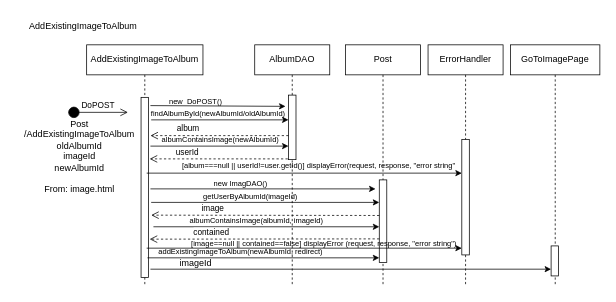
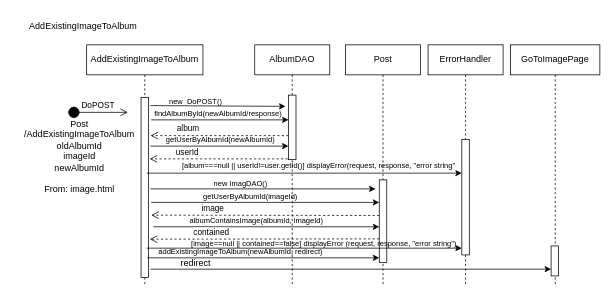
  <mxCell id="0" />
  <mxCell id="1" parent="0" />
  <mxCell id="2" value="&lt;span style=&quot;text-wrap: nowrap;&quot;&gt;AddExistingImageToAlbum&lt;/span&gt;" style="shape=umlLifeline;perimeter=lifelinePerimeter;whiteSpace=wrap;html=1;container=0;dropTarget=0;collapsible=0;recursiveResize=0;outlineConnect=0;portConstraint=eastwest;newEdgeStyle={&quot;edgeStyle&quot;:&quot;elbowEdgeStyle&quot;,&quot;elbow&quot;:&quot;vertical&quot;,&quot;curved&quot;:0,&quot;rounded&quot;:0};" parent="1" vertex="1"><mxGeometry x="115" y="59" width="155" height="321" as="geometry" /></mxCell>
  <mxCell id="3" value="" style="html=1;points=[];perimeter=orthogonalPerimeter;outlineConnect=0;targetShapes=umlLifeline;portConstraint=eastwest;newEdgeStyle={&quot;edgeStyle&quot;:&quot;elbowEdgeStyle&quot;,&quot;elbow&quot;:&quot;vertical&quot;,&quot;curved&quot;:0,&quot;rounded&quot;:0};" parent="2" vertex="1"><mxGeometry x="72.5" y="70" width="10" height="240" as="geometry" /></mxCell>
  <mxCell id="4" value="Post" style="shape=umlLifeline;perimeter=lifelinePerimeter;whiteSpace=wrap;html=1;container=0;dropTarget=0;collapsible=0;recursiveResize=0;outlineConnect=0;portConstraint=eastwest;newEdgeStyle={&quot;edgeStyle&quot;:&quot;elbowEdgeStyle&quot;,&quot;elbow&quot;:&quot;vertical&quot;,&quot;curved&quot;:0,&quot;rounded&quot;:0};" parent="1" vertex="1"><mxGeometry x="460" y="59" width="100" height="321" as="geometry" /></mxCell>
  <mxCell id="5" value="" style="html=1;points=[];perimeter=orthogonalPerimeter;outlineConnect=0;targetShapes=umlLifeline;portConstraint=eastwest;newEdgeStyle={&quot;edgeStyle&quot;:&quot;elbowEdgeStyle&quot;,&quot;elbow&quot;:&quot;vertical&quot;,&quot;curved&quot;:0,&quot;rounded&quot;:0};" parent="4" vertex="1"><mxGeometry x="45" y="180" width="10" height="110" as="geometry" /></mxCell>
  <mxCell id="6" value="DoPOST" style="html=1;verticalAlign=bottom;startArrow=circle;startFill=1;endArrow=open;startSize=6;endSize=8;curved=0;rounded=0;" parent="1" edge="1"><mxGeometry width="80" relative="1" as="geometry"><mxPoint x="90" y="149" as="sourcePoint" /><mxPoint x="170" y="149" as="targetPoint" /></mxGeometry></mxCell>
  <mxCell id="7" value="" style="endArrow=classic;html=1;rounded=0;exitX=1.02;exitY=0.085;exitDx=0;exitDy=0;exitPerimeter=0;" parent="1" edge="1"><mxGeometry width="50" height="50" relative="1" as="geometry"><mxPoint x="200" y="251" as="sourcePoint" /><mxPoint x="500" y="251" as="targetPoint" /></mxGeometry></mxCell>
  <mxCell id="8" value="GoToImagePage" style="shape=umlLifeline;perimeter=lifelinePerimeter;whiteSpace=wrap;html=1;container=0;dropTarget=0;collapsible=0;recursiveResize=0;outlineConnect=0;portConstraint=eastwest;newEdgeStyle={&quot;edgeStyle&quot;:&quot;elbowEdgeStyle&quot;,&quot;elbow&quot;:&quot;vertical&quot;,&quot;curved&quot;:0,&quot;rounded&quot;:0};" parent="1" vertex="1"><mxGeometry x="680" y="59" width="119" height="321" as="geometry" /></mxCell>
  <mxCell id="9" value="" style="html=1;points=[];perimeter=orthogonalPerimeter;outlineConnect=0;targetShapes=umlLifeline;portConstraint=eastwest;newEdgeStyle={&quot;edgeStyle&quot;:&quot;elbowEdgeStyle&quot;,&quot;elbow&quot;:&quot;vertical&quot;,&quot;curved&quot;:0,&quot;rounded&quot;:0};" parent="8" vertex="1"><mxGeometry x="54" y="268" width="10" height="40" as="geometry" /></mxCell>
  <mxCell id="10" value="AddExistingImageToAlbum" style="text;html=1;align=center;verticalAlign=middle;resizable=0;points=[];autosize=1;strokeColor=none;fillColor=none;" parent="1" vertex="1"><mxGeometry x="25" y="20" width="170" height="30" as="geometry" /></mxCell>
  <mxCell id="11" value="Post&lt;div&gt;/AddExistingImageToAlbum&lt;/div&gt;&lt;div&gt;oldAlbumId&lt;/div&gt;&lt;div&gt;imageId&lt;/div&gt;&lt;div&gt;newAlbumId&lt;/div&gt;&lt;div&gt;&lt;br&gt;&lt;/div&gt;&lt;div&gt;From: image.html&lt;/div&gt;&lt;div&gt;&lt;br&gt;&lt;/div&gt;" style="text;html=1;align=center;verticalAlign=middle;resizable=0;points=[];autosize=1;strokeColor=none;fillColor=none;" parent="1" vertex="1"><mxGeometry x="20" y="150" width="170" height="130" as="geometry" /></mxCell>
  <mxCell id="12" value="&lt;font style=&quot;font-size: 10px;&quot;&gt;new ImagDAO()&lt;/font&gt;" style="text;html=1;align=center;verticalAlign=middle;resizable=0;points=[];autosize=1;strokeColor=none;fillColor=none;" parent="1" vertex="1"><mxGeometry x="270" y="229" width="100" height="30" as="geometry" /></mxCell>
  <mxCell id="13" value="" style="endArrow=classic;html=1;rounded=0;exitX=0.025;exitY=1.03;exitDx=0;exitDy=0;exitPerimeter=0;" parent="1" edge="1"><mxGeometry width="50" height="50" relative="1" as="geometry"><mxPoint x="196" y="342.9" as="sourcePoint" /><mxPoint x="505" y="342.9" as="targetPoint" /></mxGeometry></mxCell>
  <mxCell id="14" value="&lt;span style=&quot;font-size: 10px;&quot;&gt;addExistingImageToAlbum(newAlbumId, redirect)&lt;/span&gt;" style="text;html=1;align=center;verticalAlign=middle;resizable=0;points=[];autosize=1;strokeColor=none;fillColor=none;" parent="1" vertex="1"><mxGeometry x="200" y="319" width="240" height="30" as="geometry" /></mxCell>
  <mxCell id="15" value="" style="endArrow=classic;html=1;rounded=0;" parent="1" edge="1"><mxGeometry width="50" height="50" relative="1" as="geometry"><mxPoint x="200" y="358" as="sourcePoint" /><mxPoint x="734" y="358" as="targetPoint" /></mxGeometry></mxCell>
- <mxCell id="16" value="imageId" style="text;html=1;align=center;verticalAlign=middle;resizable=0;points=[];autosize=1;strokeColor=none;fillColor=none;" parent="1" vertex="1"><mxGeometry x="230" y="335" width="60" height="30" as="geometry" /></mxCell>
+ <mxCell id="16" value="redirect" style="text;html=1;align=center;verticalAlign=middle;resizable=0;points=[];autosize=1;strokeColor=none;fillColor=none;" parent="1" vertex="1"><mxGeometry x="230" y="335" width="60" height="30" as="geometry" /></mxCell>
  <mxCell id="17" value="AlbumDAO" style="shape=umlLifeline;perimeter=lifelinePerimeter;whiteSpace=wrap;html=1;container=0;dropTarget=0;collapsible=0;recursiveResize=0;outlineConnect=0;portConstraint=eastwest;newEdgeStyle={&quot;edgeStyle&quot;:&quot;elbowEdgeStyle&quot;,&quot;elbow&quot;:&quot;vertical&quot;,&quot;curved&quot;:0,&quot;rounded&quot;:0};" parent="1" vertex="1"><mxGeometry x="339" y="59" width="100" height="321" as="geometry" /></mxCell>
  <mxCell id="18" value="" style="html=1;points=[];perimeter=orthogonalPerimeter;outlineConnect=0;targetShapes=umlLifeline;portConstraint=eastwest;newEdgeStyle={&quot;edgeStyle&quot;:&quot;elbowEdgeStyle&quot;,&quot;elbow&quot;:&quot;vertical&quot;,&quot;curved&quot;:0,&quot;rounded&quot;:0};" parent="17" vertex="1"><mxGeometry x="45" y="67" width="10" height="86" as="geometry" /></mxCell>
  <mxCell id="19" value="ErrorHandler" style="shape=umlLifeline;perimeter=lifelinePerimeter;whiteSpace=wrap;html=1;container=0;dropTarget=0;collapsible=0;recursiveResize=0;outlineConnect=0;portConstraint=eastwest;newEdgeStyle={&quot;edgeStyle&quot;:&quot;elbowEdgeStyle&quot;,&quot;elbow&quot;:&quot;vertical&quot;,&quot;curved&quot;:0,&quot;rounded&quot;:0};" parent="1" vertex="1"><mxGeometry x="570" y="59" width="100" height="321" as="geometry" /></mxCell>
  <mxCell id="20" value="" style="html=1;points=[];perimeter=orthogonalPerimeter;outlineConnect=0;targetShapes=umlLifeline;portConstraint=eastwest;newEdgeStyle={&quot;edgeStyle&quot;:&quot;elbowEdgeStyle&quot;,&quot;elbow&quot;:&quot;vertical&quot;,&quot;curved&quot;:0,&quot;rounded&quot;:0};" parent="19" vertex="1"><mxGeometry x="45" y="126" width="10" height="154" as="geometry" /></mxCell>
  <mxCell id="21" value="" style="endArrow=classic;html=1;rounded=0;exitX=0.025;exitY=1.03;exitDx=0;exitDy=0;exitPerimeter=0;" parent="1" edge="1"><mxGeometry width="50" height="50" relative="1" as="geometry"><mxPoint x="200" y="140" as="sourcePoint" /><mxPoint x="380" y="141" as="targetPoint" /></mxGeometry></mxCell>
  <mxCell id="22" value="" style="endArrow=classic;html=1;rounded=0;exitX=0.025;exitY=1.03;exitDx=0;exitDy=0;exitPerimeter=0;" parent="1" target="18" edge="1"><mxGeometry width="50" height="50" relative="1" as="geometry"><mxPoint x="201" y="159" as="sourcePoint" /><mxPoint x="375" y="160" as="targetPoint" /></mxGeometry></mxCell>
  <mxCell id="23" value="" style="endArrow=classic;html=1;rounded=0;exitX=0.025;exitY=1.03;exitDx=0;exitDy=0;exitPerimeter=0;" parent="1" target="18" edge="1"><mxGeometry width="50" height="50" relative="1" as="geometry"><mxPoint x="200" y="194" as="sourcePoint" /><mxPoint x="374" y="195" as="targetPoint" /></mxGeometry></mxCell>
  <mxCell id="24" value="&lt;font style=&quot;font-size: 10px;&quot;&gt;new&amp;nbsp; DoPOST()&lt;/font&gt;" style="text;html=1;align=center;verticalAlign=middle;resizable=0;points=[];autosize=1;strokeColor=none;fillColor=none;" parent="1" vertex="1"><mxGeometry x="210" y="120" width="100" height="30" as="geometry" /></mxCell>
- <mxCell id="25" value="&lt;span style=&quot;font-size: 10px;&quot;&gt;findAlbumById(newAlbumId/oldAlbumId)&lt;/span&gt;" style="text;html=1;align=center;verticalAlign=middle;resizable=0;points=[];autosize=1;strokeColor=none;fillColor=none;" parent="1" vertex="1"><mxGeometry x="190" y="136" width="200" height="30" as="geometry" /></mxCell>
+ <mxCell id="25" value="&lt;span style=&quot;font-size: 10px;&quot;&gt;findAlbumById(newAlbumId/response)&lt;/span&gt;" style="text;html=1;align=center;verticalAlign=middle;resizable=0;points=[];autosize=1;strokeColor=none;fillColor=none;" parent="1" vertex="1"><mxGeometry x="190" y="136" width="200" height="30" as="geometry" /></mxCell>
  <mxCell id="26" value="album" style="html=1;verticalAlign=bottom;endArrow=open;dashed=1;endSize=8;edgeStyle=elbowEdgeStyle;elbow=vertical;curved=0;rounded=0;" parent="1" source="18" edge="1"><mxGeometry x="0.459" relative="1" as="geometry"><mxPoint x="200" y="180" as="targetPoint" /><Array as="points"><mxPoint x="330" y="180" /></Array><mxPoint x="323" y="176" as="sourcePoint" /><mxPoint as="offset" /></mxGeometry></mxCell>
- <mxCell id="27" value="&lt;span style=&quot;font-size: 10px;&quot;&gt;albumContainsImage(newAlbumId)&lt;/span&gt;" style="text;html=1;align=center;verticalAlign=middle;resizable=0;points=[];autosize=1;strokeColor=none;fillColor=none;" parent="1" vertex="1"><mxGeometry x="208" y="170" width="170" height="30" as="geometry" /></mxCell>
+ <mxCell id="27" value="&lt;span style=&quot;font-size: 10px;&quot;&gt;getUserByAlbumId(newAlbumId)&lt;/span&gt;" style="text;html=1;align=center;verticalAlign=middle;resizable=0;points=[];autosize=1;strokeColor=none;fillColor=none;" parent="1" vertex="1"><mxGeometry x="208" y="170" width="170" height="30" as="geometry" /></mxCell>
  <mxCell id="28" value="" style="endArrow=classic;html=1;rounded=0;" parent="1" edge="1"><mxGeometry width="50" height="50" relative="1" as="geometry"><mxPoint x="195" y="230" as="sourcePoint" /><mxPoint x="615" y="230" as="targetPoint" /></mxGeometry></mxCell>
  <mxCell id="29" value="&lt;span style=&quot;font-size: 10px;&quot;&gt;[album===null || userId!=user.getId()] displayError(request, response, &quot;error string&quot;&lt;/span&gt;" style="text;html=1;align=center;verticalAlign=middle;resizable=0;points=[];autosize=1;strokeColor=none;fillColor=none;" parent="1" vertex="1"><mxGeometry x="229" y="204.5" width="390" height="30" as="geometry" /></mxCell>
  <mxCell id="30" value="userId" style="html=1;verticalAlign=bottom;endArrow=open;dashed=1;endSize=8;edgeStyle=elbowEdgeStyle;elbow=vertical;curved=0;rounded=0;" parent="1" edge="1"><mxGeometry x="0.459" relative="1" as="geometry"><mxPoint x="199" y="211" as="targetPoint" /><Array as="points"><mxPoint x="329" y="211" /></Array><mxPoint x="383" y="211" as="sourcePoint" /><mxPoint as="offset" /></mxGeometry></mxCell>
  <mxCell id="31" value="" style="endArrow=classic;html=1;rounded=0;exitX=1.02;exitY=0.085;exitDx=0;exitDy=0;exitPerimeter=0;" parent="1" edge="1"><mxGeometry width="50" height="50" relative="1" as="geometry"><mxPoint x="201" y="269" as="sourcePoint" /><mxPoint x="505" y="269" as="targetPoint" /></mxGeometry></mxCell>
  <mxCell id="32" value="image" style="html=1;verticalAlign=bottom;endArrow=open;dashed=1;endSize=8;edgeStyle=elbowEdgeStyle;elbow=vertical;curved=0;rounded=0;" parent="1" edge="1"><mxGeometry x="0.459" relative="1" as="geometry"><mxPoint x="201" y="286.5" as="targetPoint" /><Array as="points" /><mxPoint x="505" y="286.448" as="sourcePoint" /><mxPoint as="offset" /></mxGeometry></mxCell>
  <mxCell id="33" value="" style="endArrow=classic;html=1;rounded=0;exitX=1.02;exitY=0.085;exitDx=0;exitDy=0;exitPerimeter=0;" parent="1" edge="1"><mxGeometry width="50" height="50" relative="1" as="geometry"><mxPoint x="204" y="301.5" as="sourcePoint" /><mxPoint x="505" y="301.5" as="targetPoint" /></mxGeometry></mxCell>
  <mxCell id="34" value="&lt;span style=&quot;font-size: 10px;&quot;&gt;albumContainsImage(albumId, imageId)&lt;/span&gt;" style="text;html=1;align=center;verticalAlign=middle;resizable=0;points=[];autosize=1;strokeColor=none;fillColor=none;" parent="1" vertex="1"><mxGeometry x="241" y="277.5" width="200" height="30" as="geometry" /></mxCell>
  <mxCell id="35" value="contained" style="html=1;verticalAlign=bottom;endArrow=open;dashed=1;endSize=8;edgeStyle=elbowEdgeStyle;elbow=vertical;curved=0;rounded=0;" parent="1" edge="1"><mxGeometry x="0.459" relative="1" as="geometry"><mxPoint x="199" y="317.5" as="targetPoint" /><Array as="points" /><mxPoint x="505" y="317.621" as="sourcePoint" /><mxPoint as="offset" /></mxGeometry></mxCell>
  <mxCell id="36" value="&lt;span style=&quot;font-size: 10px;&quot;&gt;getUserByAlbumId(imageId)&lt;/span&gt;" style="text;html=1;align=center;verticalAlign=middle;resizable=0;points=[];autosize=1;strokeColor=none;fillColor=none;" parent="1" vertex="1"><mxGeometry x="268" y="245.5" width="130" height="30" as="geometry" /></mxCell>
  <mxCell id="37" value="" style="endArrow=classic;html=1;rounded=0;" parent="1" edge="1"><mxGeometry width="50" height="50" relative="1" as="geometry"><mxPoint x="195" y="330" as="sourcePoint" /><mxPoint x="615" y="330" as="targetPoint" /></mxGeometry></mxCell>
  <mxCell id="38" value="&lt;span style=&quot;font-size: 10px;&quot;&gt;[image==null || contained==false] displayError (request, response, &quot;error string&quot;)&lt;/span&gt;" style="text;html=1;align=center;verticalAlign=middle;resizable=0;points=[];autosize=1;strokeColor=none;fillColor=none;" parent="1" vertex="1"><mxGeometry x="241" y="307.5" width="380" height="30" as="geometry" /></mxCell>
